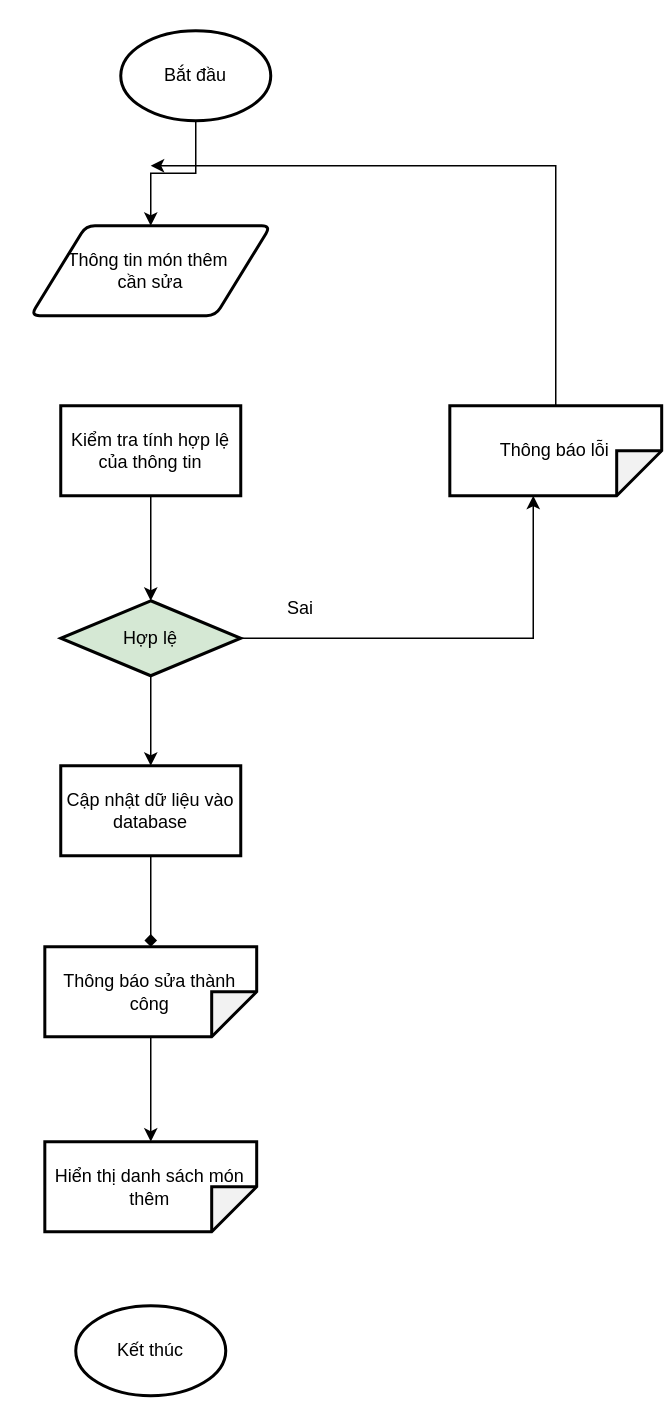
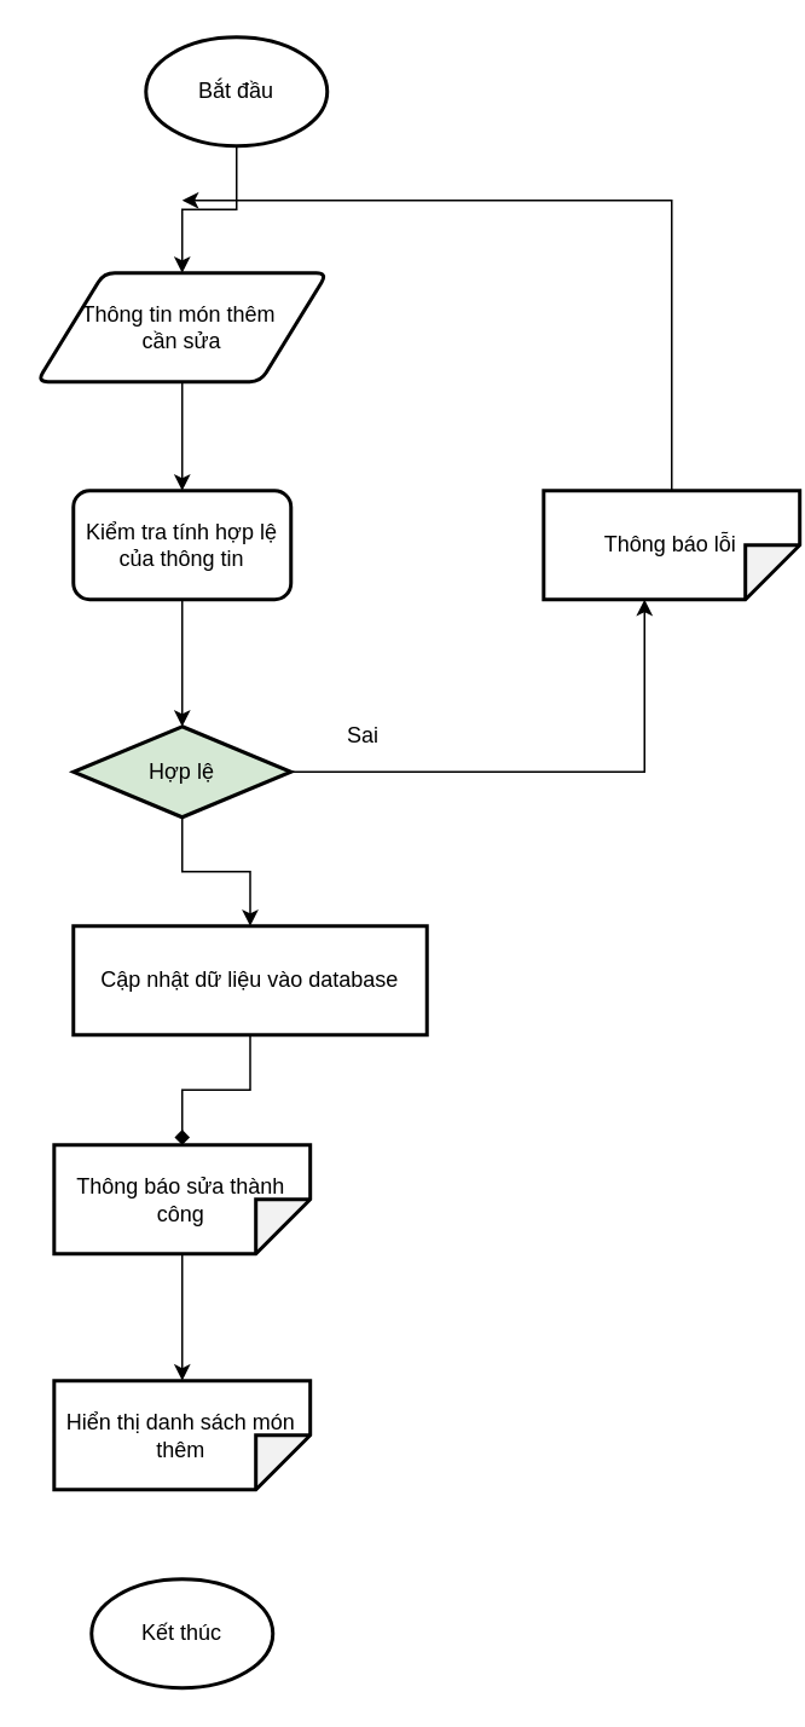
  <mxCell id="0" />
  <mxCell id="1" parent="0" />
  <mxCell id="2" style="edgeStyle=orthogonalEdgeStyle;rounded=0;orthogonalLoop=1;jettySize=auto;html=1;entryX=0.5;entryY=0;entryDx=0;entryDy=0;" parent="1" source="3" target="6" edge="1"><mxGeometry relative="1" as="geometry" /></mxCell>
  <mxCell id="3" value="Bắt đầu" style="strokeWidth=2;html=1;shape=mxgraph.flowchart.start_1;whiteSpace=wrap;" parent="1" vertex="1"><mxGeometry x="80" y="20" width="100" height="60" as="geometry" /></mxCell>
  <mxCell id="4" value="Kết thúc" style="strokeWidth=2;html=1;shape=mxgraph.flowchart.start_1;whiteSpace=wrap;" parent="1" vertex="1"><mxGeometry x="50" y="870" width="100" height="60" as="geometry" /></mxCell>
+ <mxCell id="5" style="edgeStyle=orthogonalEdgeStyle;rounded=0;orthogonalLoop=1;jettySize=auto;html=1;entryX=0.5;entryY=0;entryDx=0;entryDy=0;" parent="1" source="6" target="8" edge="1"><mxGeometry relative="1" as="geometry" /></mxCell>
  <mxCell id="6" value="Thông tin món thêm&amp;nbsp;&lt;br&gt;cần sửa" style="shape=parallelogram;html=1;strokeWidth=2;perimeter=parallelogramPerimeter;whiteSpace=wrap;rounded=1;arcSize=12;size=0.23;align=center;" parent="1" vertex="1"><mxGeometry x="20" y="150" width="160" height="60" as="geometry" /></mxCell>
  <mxCell id="7" style="edgeStyle=orthogonalEdgeStyle;rounded=0;orthogonalLoop=1;jettySize=auto;html=1;entryX=0.5;entryY=0;entryDx=0;entryDy=0;" parent="1" source="8" target="11" edge="1"><mxGeometry relative="1" as="geometry" /></mxCell>
- <mxCell id="8" value="Kiểm tra tính hợp lệ của thông tin" style="rounded=0;whiteSpace=wrap;html=1;strokeWidth=2;" parent="1" vertex="1"><mxGeometry x="40" y="270" width="120" height="60" as="geometry" /></mxCell>
+ <mxCell id="8" value="Kiểm tra tính hợp lệ của thông tin" style="whiteSpace=wrap;html=1;strokeWidth=2;rounded=1;" parent="1" vertex="1"><mxGeometry x="40" y="270" width="120" height="60" as="geometry" /></mxCell>
  <mxCell id="9" style="edgeStyle=orthogonalEdgeStyle;rounded=0;orthogonalLoop=1;jettySize=auto;html=1;entryX=0;entryY=0;entryDx=60;entryDy=85.625;entryPerimeter=0;" parent="1" source="11" target="13" edge="1"><mxGeometry relative="1" as="geometry" /></mxCell>
  <mxCell id="10" style="edgeStyle=orthogonalEdgeStyle;rounded=0;orthogonalLoop=1;jettySize=auto;html=1;entryX=0.5;entryY=0;entryDx=0;entryDy=0;" parent="1" source="11" target="17" edge="1"><mxGeometry relative="1" as="geometry" /></mxCell>
  <mxCell id="11" value="Hợp lệ" style="rhombus;whiteSpace=wrap;html=1;strokeWidth=2;fillColor=#d5e8d4;" parent="1" vertex="1"><mxGeometry x="40" y="400" width="120" height="50" as="geometry" /></mxCell>
  <mxCell id="12" style="edgeStyle=orthogonalEdgeStyle;rounded=0;orthogonalLoop=1;jettySize=auto;html=1;" parent="1" source="13" edge="1"><mxGeometry relative="1" as="geometry"><mxPoint x="100" y="110" as="targetPoint" /><Array as="points"><mxPoint x="370" y="110" /></Array></mxGeometry></mxCell>
  <mxCell id="13" value="Thông báo lỗi" style="shape=note;whiteSpace=wrap;html=1;backgroundOutline=1;darkOpacity=0.05;strokeWidth=2;rotation=90;spacing=2;labelBorderColor=none;fontColor=default;verticalAlign=middle;horizontal=0;" parent="1" vertex="1"><mxGeometry x="340" y="229.37" width="60" height="141.25" as="geometry" /></mxCell>
  <mxCell id="14" value="Sai" style="text;html=1;strokeColor=none;fillColor=none;align=center;verticalAlign=middle;whiteSpace=wrap;rounded=0;" parent="1" vertex="1"><mxGeometry x="170" y="390" width="60" height="30" as="geometry" /></mxCell>
  <mxCell id="15" value="Thông báo sửa thành công" style="shape=note;whiteSpace=wrap;html=1;backgroundOutline=1;darkOpacity=0.05;strokeWidth=2;rotation=90;spacing=2;labelBorderColor=none;fontColor=default;verticalAlign=middle;horizontal=0;" parent="1" vertex="1"><mxGeometry x="70" y="590" width="60" height="141.25" as="geometry" /></mxCell>
  <mxCell id="16" style="edgeStyle=orthogonalEdgeStyle;rounded=0;orthogonalLoop=1;jettySize=auto;html=1;entryX=0;entryY=0.5;entryDx=0;entryDy=0;entryPerimeter=0;endArrow=diamond;" parent="1" source="17" target="15" edge="1"><mxGeometry relative="1" as="geometry" /></mxCell>
- <mxCell id="17" value="Cập nhật dữ liệu vào database" style="rounded=0;whiteSpace=wrap;html=1;strokeWidth=2;" parent="1" vertex="1"><mxGeometry x="40" y="510" width="120" height="60" as="geometry" /></mxCell>
+ <mxCell id="17" value="Cập nhật dữ liệu vào database" style="rounded=0;whiteSpace=wrap;html=1;strokeWidth=2;" parent="1" vertex="1"><mxGeometry x="40" y="510" width="195" height="60" as="geometry" /></mxCell>
  <mxCell id="18" value="Hiển thị danh sách món thêm" style="shape=note;whiteSpace=wrap;html=1;backgroundOutline=1;darkOpacity=0.05;strokeWidth=2;rotation=90;spacing=2;labelBorderColor=none;fontColor=default;verticalAlign=middle;horizontal=0;" vertex="1" parent="1"><mxGeometry x="70" y="720" width="60" height="141.25" as="geometry" /></mxCell>
  <mxCell id="19" value="" style="edgeStyle=orthogonalEdgeStyle;rounded=0;orthogonalLoop=1;jettySize=auto;html=1;endArrow=classic;endFill=1;" edge="1" parent="1" source="15" target="18"><mxGeometry relative="1" as="geometry"><mxPoint x="100" y="690.625" as="sourcePoint" /><mxPoint x="100" y="870" as="targetPoint" /></mxGeometry></mxCell>
